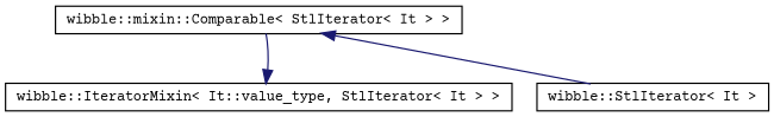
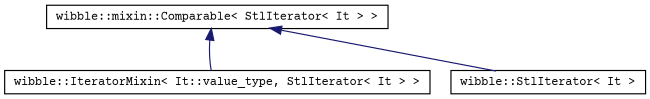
  digraph {
    fontname="Courier Prime"
    rankdir=TB
    node [color=black fillcolor=white fontname="Courier Prime" fontsize=10 shape=record style=filled]
    edge [color=midnightblue dir=back fontname="Courier Prime" fontsize=10 labelfontname=Helvetica labelfontsize=10 style=solid]
    n1 [height=0.2 label="wibble::mixin::Comparable\< StlIterator\< It \> \>" width=0.4]
    n2 [height=0.2 label="wibble::IteratorMixin\< It::value_type, StlIterator\< It \> \>" width=0.4]
    n3 [height=0.2 label="wibble::StlIterator\< It \>" width=0.4]
-   n2 -> n1
+   n1 -> n2
    n1 -> n3
  }
